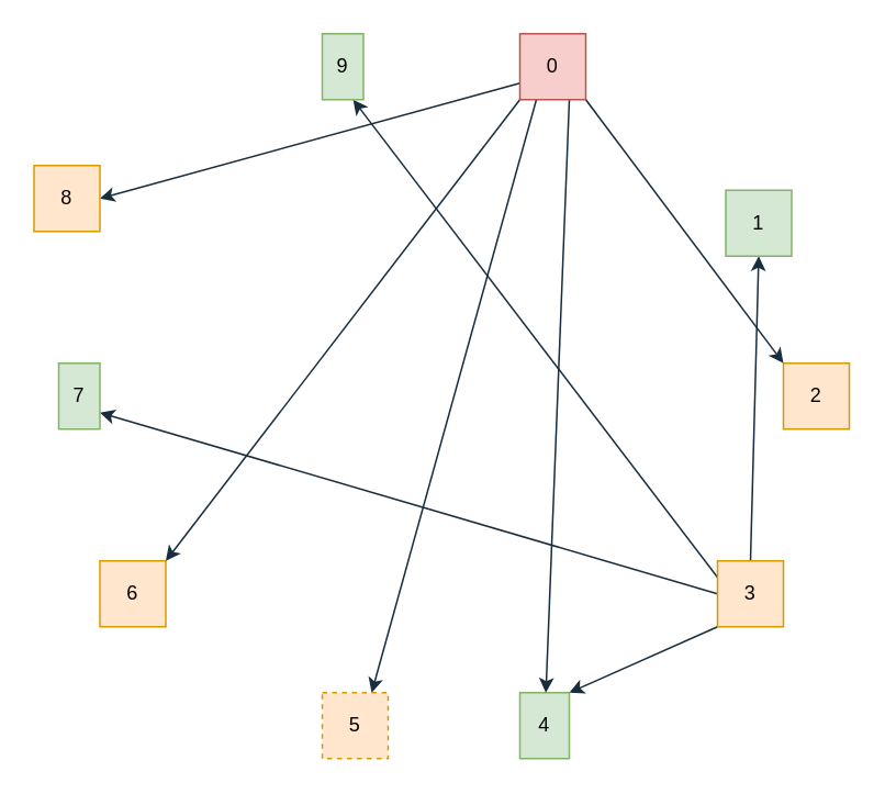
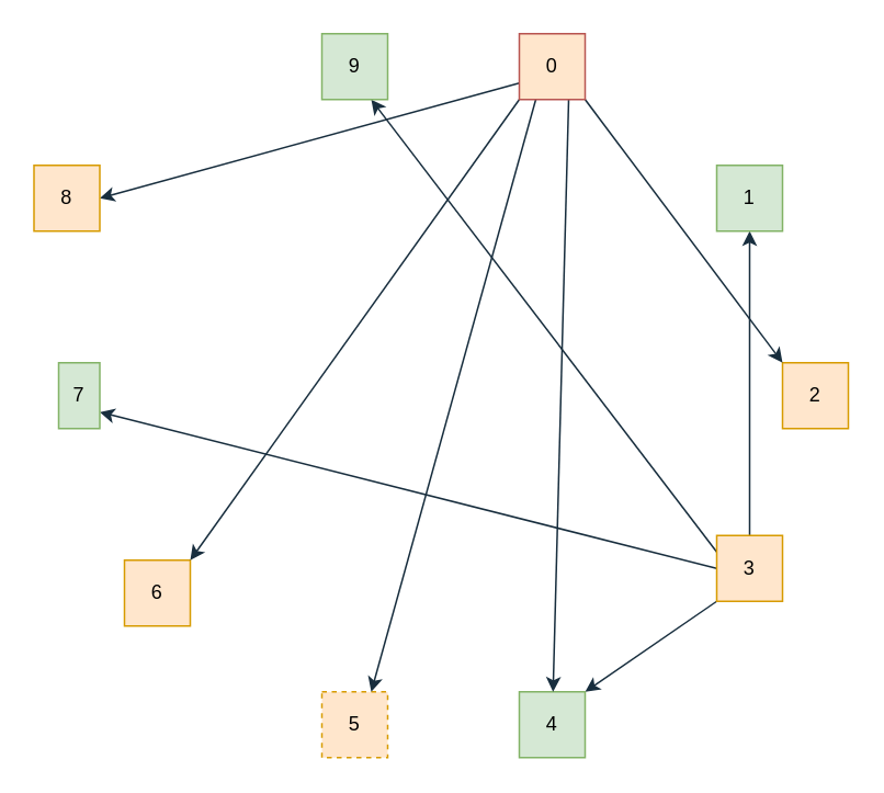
  <mxCell id="0" />
  <mxCell id="1" parent="0" />
  <mxCell id="2" value="2" style="rounded=0;whiteSpace=wrap;html=1;labelBackgroundColor=none;fillColor=#ffe6cc;strokeColor=#d79b00;" parent="1" vertex="1"><mxGeometry x="475" y="220" width="40" height="40" as="geometry" /></mxCell>
  <mxCell id="3" style="edgeStyle=none;shape=connector;rounded=0;orthogonalLoop=1;jettySize=auto;html=1;exitX=0.5;exitY=0;exitDx=0;exitDy=0;entryX=0.5;entryY=1;entryDx=0;entryDy=0;strokeColor=#182E3E;align=center;verticalAlign=middle;fontFamily=Helvetica;fontSize=11;fontColor=default;labelBackgroundColor=none;endArrow=classic;" parent="1" source="7" target="12" edge="1"><mxGeometry relative="1" as="geometry" /></mxCell>
  <mxCell id="4" style="edgeStyle=none;shape=connector;rounded=0;orthogonalLoop=1;jettySize=auto;html=1;exitX=0;exitY=1;exitDx=0;exitDy=0;entryX=1;entryY=0;entryDx=0;entryDy=0;strokeColor=#182E3E;align=center;verticalAlign=middle;fontFamily=Helvetica;fontSize=11;fontColor=default;labelBackgroundColor=none;endArrow=classic;" parent="1" source="7" target="8" edge="1"><mxGeometry relative="1" as="geometry" /></mxCell>
  <mxCell id="5" style="edgeStyle=none;shape=connector;rounded=0;orthogonalLoop=1;jettySize=auto;html=1;exitX=0;exitY=0.25;exitDx=0;exitDy=0;entryX=0.75;entryY=1;entryDx=0;entryDy=0;strokeColor=#182E3E;align=center;verticalAlign=middle;fontFamily=Helvetica;fontSize=11;fontColor=default;labelBackgroundColor=none;endArrow=classic;" parent="1" source="7" target="19" edge="1"><mxGeometry relative="1" as="geometry" /></mxCell>
  <mxCell id="6" style="edgeStyle=none;shape=connector;rounded=0;orthogonalLoop=1;jettySize=auto;html=1;exitX=0;exitY=0.5;exitDx=0;exitDy=0;entryX=1;entryY=0.75;entryDx=0;entryDy=0;strokeColor=#182E3E;align=center;verticalAlign=middle;fontFamily=Helvetica;fontSize=11;fontColor=default;labelBackgroundColor=none;endArrow=classic;" edge="1" parent="1" source="7" target="11"><mxGeometry relative="1" as="geometry" /></mxCell>
- <mxCell id="7" value="3" style="rounded=0;whiteSpace=wrap;html=1;labelBackgroundColor=none;fillColor=#ffe6cc;strokeColor=#d79b00;" parent="1" vertex="1"><mxGeometry x="435" y="340" width="40" height="40" as="geometry" /></mxCell>
- <mxCell id="8" value="4" style="rounded=0;whiteSpace=wrap;html=1;labelBackgroundColor=none;fillColor=#d5e8d4;strokeColor=#82b366;" parent="1" vertex="1"><mxGeometry x="315" y="420" width="30" height="40" as="geometry" /></mxCell>
+ <mxCell id="7" value="3" style="rounded=0;whiteSpace=wrap;html=1;labelBackgroundColor=none;fillColor=#ffe6cc;strokeColor=#d79b00;" parent="1" vertex="1"><mxGeometry x="435" y="325" width="40" height="40" as="geometry" /></mxCell>
+ <mxCell id="8" value="4" style="rounded=0;whiteSpace=wrap;html=1;labelBackgroundColor=none;fillColor=#d5e8d4;strokeColor=#82b366;" parent="1" vertex="1"><mxGeometry x="315" y="420" width="40" height="40" as="geometry" /></mxCell>
  <mxCell id="9" value="5" style="rounded=0;whiteSpace=wrap;html=1;labelBackgroundColor=none;fillColor=#ffe6cc;strokeColor=#d79b00;dashed=1;" parent="1" vertex="1"><mxGeometry x="195" y="420" width="40" height="40" as="geometry" /></mxCell>
- <mxCell id="10" value="6" style="rounded=0;whiteSpace=wrap;html=1;labelBackgroundColor=none;fillColor=#ffe6cc;strokeColor=#d79b00;" parent="1" vertex="1"><mxGeometry x="60" y="340" width="40" height="40" as="geometry" /></mxCell>
+ <mxCell id="10" value="6" style="rounded=0;whiteSpace=wrap;html=1;labelBackgroundColor=none;fillColor=#ffe6cc;strokeColor=#d79b00;" parent="1" vertex="1"><mxGeometry x="75" y="340" width="40" height="40" as="geometry" /></mxCell>
  <mxCell id="11" value="7" style="rounded=0;whiteSpace=wrap;html=1;labelBackgroundColor=none;fillColor=#d5e8d4;strokeColor=#82b366;" parent="1" vertex="1"><mxGeometry x="35" y="220" width="25" height="40" as="geometry" /></mxCell>
- <mxCell id="12" value="1" style="rounded=0;whiteSpace=wrap;html=1;labelBackgroundColor=none;fillColor=#d5e8d4;strokeColor=#82b366;" parent="1" vertex="1"><mxGeometry x="440" y="115" width="40" height="40" as="geometry" /></mxCell>
+ <mxCell id="12" value="1" style="rounded=0;whiteSpace=wrap;html=1;labelBackgroundColor=none;fillColor=#d5e8d4;strokeColor=#82b366;" parent="1" vertex="1"><mxGeometry x="435" y="100" width="40" height="40" as="geometry" /></mxCell>
  <mxCell id="13" style="rounded=0;orthogonalLoop=1;jettySize=auto;html=1;exitX=0.75;exitY=1;exitDx=0;exitDy=0;labelBackgroundColor=none;strokeColor=#182E3E;fontColor=default;" parent="1" source="18" target="8" edge="1"><mxGeometry relative="1" as="geometry" /></mxCell>
  <mxCell id="14" style="edgeStyle=none;shape=connector;rounded=0;orthogonalLoop=1;jettySize=auto;html=1;exitX=0.25;exitY=1;exitDx=0;exitDy=0;entryX=0.75;entryY=0;entryDx=0;entryDy=0;strokeColor=#182E3E;align=center;verticalAlign=middle;fontFamily=Helvetica;fontSize=11;fontColor=default;labelBackgroundColor=none;endArrow=classic;" parent="1" source="18" target="9" edge="1"><mxGeometry relative="1" as="geometry" /></mxCell>
  <mxCell id="15" style="edgeStyle=none;shape=connector;rounded=0;orthogonalLoop=1;jettySize=auto;html=1;exitX=0;exitY=0.75;exitDx=0;exitDy=0;entryX=1;entryY=0.5;entryDx=0;entryDy=0;strokeColor=#182E3E;align=center;verticalAlign=middle;fontFamily=Helvetica;fontSize=11;fontColor=default;labelBackgroundColor=none;endArrow=classic;" parent="1" source="18" target="20" edge="1"><mxGeometry relative="1" as="geometry" /></mxCell>
  <mxCell id="16" style="edgeStyle=none;shape=connector;rounded=0;orthogonalLoop=1;jettySize=auto;html=1;exitX=0;exitY=1;exitDx=0;exitDy=0;entryX=1;entryY=0;entryDx=0;entryDy=0;strokeColor=#182E3E;align=center;verticalAlign=middle;fontFamily=Helvetica;fontSize=11;fontColor=default;labelBackgroundColor=none;endArrow=classic;" parent="1" source="18" target="10" edge="1"><mxGeometry relative="1" as="geometry" /></mxCell>
  <mxCell id="17" style="edgeStyle=none;shape=connector;rounded=0;orthogonalLoop=1;jettySize=auto;html=1;exitX=1;exitY=1;exitDx=0;exitDy=0;entryX=0;entryY=0;entryDx=0;entryDy=0;strokeColor=#182E3E;align=center;verticalAlign=middle;fontFamily=Helvetica;fontSize=11;fontColor=default;labelBackgroundColor=none;endArrow=classic;" parent="1" source="18" target="2" edge="1"><mxGeometry relative="1" as="geometry" /></mxCell>
- <mxCell id="18" value="&lt;div&gt;0&lt;/div&gt;" style="rounded=0;whiteSpace=wrap;html=1;labelBackgroundColor=none;fillColor=#f8cecc;strokeColor=#b85450;" parent="1" vertex="1"><mxGeometry x="315" y="20" width="40" height="40" as="geometry" /></mxCell>
- <mxCell id="19" value="9" style="rounded=0;whiteSpace=wrap;html=1;labelBackgroundColor=none;fillColor=#d5e8d4;strokeColor=#82b366;" parent="1" vertex="1"><mxGeometry x="195" y="20" width="25" height="40" as="geometry" /></mxCell>
+ <mxCell id="18" value="&lt;div&gt;0&lt;/div&gt;" style="rounded=0;whiteSpace=wrap;html=1;labelBackgroundColor=none;fillColor=#ffe6cc;strokeColor=#b85450;" parent="1" vertex="1"><mxGeometry x="315" y="20" width="40" height="40" as="geometry" /></mxCell>
+ <mxCell id="19" value="9" style="rounded=0;whiteSpace=wrap;html=1;labelBackgroundColor=none;fillColor=#d5e8d4;strokeColor=#82b366;" parent="1" vertex="1"><mxGeometry x="195" y="20" width="40" height="40" as="geometry" /></mxCell>
  <mxCell id="20" value="8" style="rounded=0;whiteSpace=wrap;html=1;labelBackgroundColor=none;fillColor=#ffe6cc;strokeColor=#d79b00;" parent="1" vertex="1"><mxGeometry x="20" y="100" width="40" height="40" as="geometry" /></mxCell>
